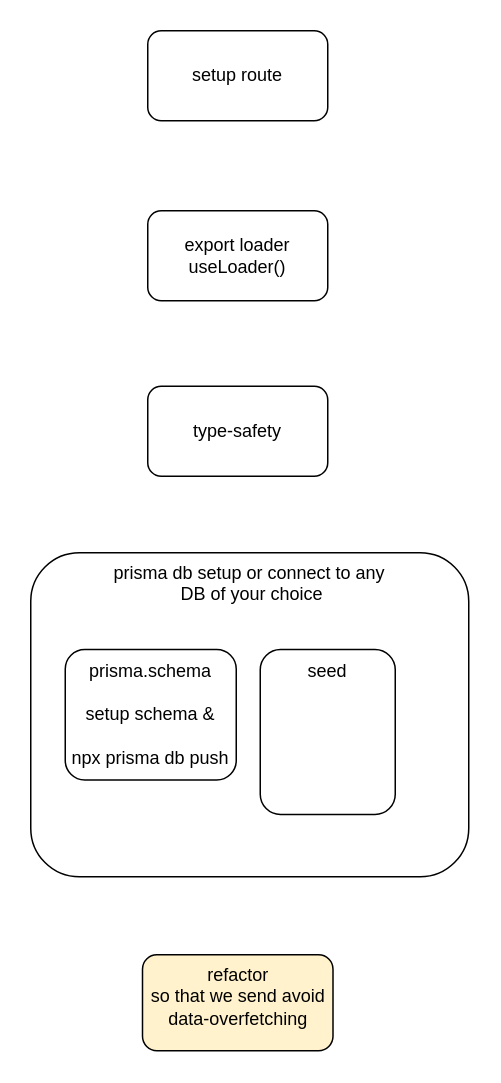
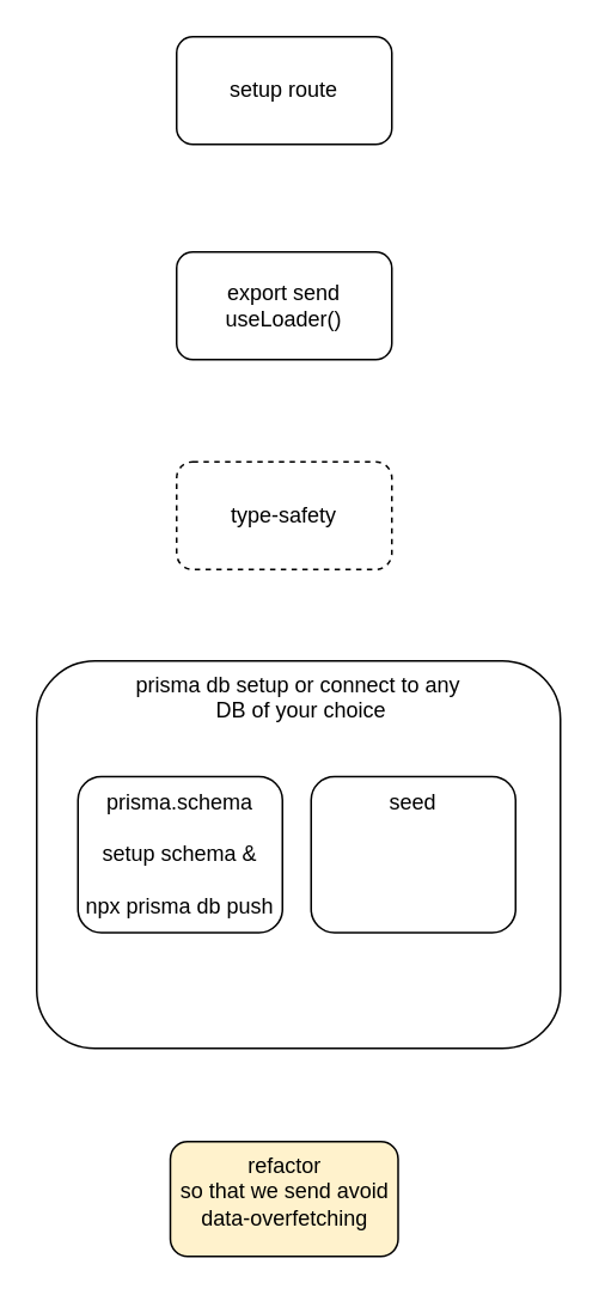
  <mxCell id="0" />
  <mxCell id="1" parent="0" />
  <mxCell id="2" value="setup route" style="rounded=1;whiteSpace=wrap;html=1;" vertex="1" parent="1"><mxGeometry x="98" y="20" width="120" height="60" as="geometry" /></mxCell>
- <mxCell id="3" value="export loader&lt;br&gt;useLoader()" style="rounded=1;whiteSpace=wrap;html=1;" vertex="1" parent="1"><mxGeometry x="98" y="140" width="120" height="60" as="geometry" /></mxCell>
- <mxCell id="4" value="type-safety" style="rounded=1;whiteSpace=wrap;html=1;" vertex="1" parent="1"><mxGeometry x="98" y="257" width="120" height="60" as="geometry" /></mxCell>
+ <mxCell id="3" value="export send&lt;br&gt;useLoader()" style="rounded=1;whiteSpace=wrap;html=1;" vertex="1" parent="1"><mxGeometry x="98" y="140" width="120" height="60" as="geometry" /></mxCell>
+ <mxCell id="4" value="type-safety" style="rounded=1;whiteSpace=wrap;html=1;dashed=1;" vertex="1" parent="1"><mxGeometry x="98" y="257" width="120" height="60" as="geometry" /></mxCell>
  <mxCell id="5" value="prisma db setup or connect to any&lt;br&gt;&amp;nbsp;DB of your choice" style="rounded=1;whiteSpace=wrap;html=1;verticalAlign=top;" vertex="1" parent="1"><mxGeometry x="20" y="368" width="292" height="216" as="geometry" /></mxCell>
  <mxCell id="6" value="prisma.schema&lt;br&gt;&lt;br&gt;setup schema &amp;amp;&lt;br&gt;&lt;br&gt;npx prisma db push" style="rounded=1;whiteSpace=wrap;html=1;verticalAlign=top;" vertex="1" parent="1"><mxGeometry x="43" y="432.5" width="114" height="87" as="geometry" /></mxCell>
- <mxCell id="7" value="seed&lt;br&gt;&lt;br&gt;" style="rounded=1;whiteSpace=wrap;html=1;verticalAlign=top;" vertex="1" parent="1"><mxGeometry x="173" y="432.5" width="90" height="110" as="geometry" /></mxCell>
+ <mxCell id="7" value="seed&lt;br&gt;&lt;br&gt;" style="rounded=1;whiteSpace=wrap;html=1;verticalAlign=top;" vertex="1" parent="1"><mxGeometry x="173" y="432.5" width="114" height="87" as="geometry" /></mxCell>
  <mxCell id="8" value="refactor&lt;br&gt;so that we send avoid data-overfetching" style="rounded=1;whiteSpace=wrap;html=1;verticalAlign=top;fillColor=#fff2cc;" vertex="1" parent="1"><mxGeometry x="94.5" y="636" width="127" height="64" as="geometry" /></mxCell>
